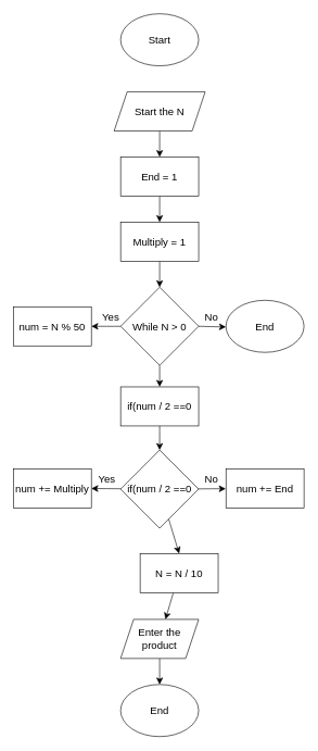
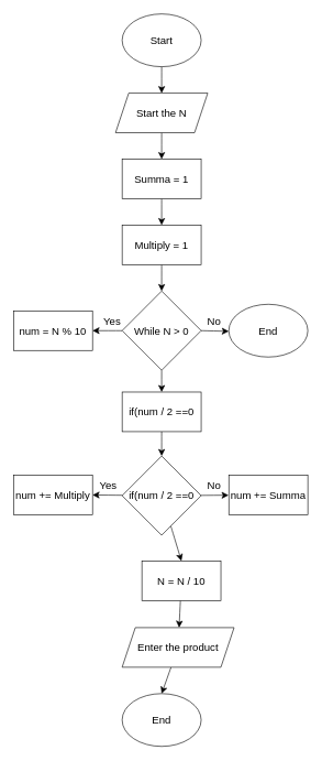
  <mxCell id="0" />
  <mxCell id="1" parent="0" />
+ <mxCell id="2" style="edgeStyle=none;curved=1;rounded=0;orthogonalLoop=1;jettySize=auto;html=1;entryX=0.5;entryY=0;entryDx=0;entryDy=0;fontSize=12;startSize=8;endSize=8;" parent="1" source="3" target="5" edge="1"><mxGeometry relative="1" as="geometry" /></mxCell>
  <mxCell id="3" value="Start" style="ellipse;whiteSpace=wrap;html=1;fontSize=16;" parent="1" vertex="1"><mxGeometry x="185" y="20" width="120" height="80" as="geometry" /></mxCell>
  <mxCell id="4" style="edgeStyle=none;curved=1;rounded=0;orthogonalLoop=1;jettySize=auto;html=1;fontSize=12;startSize=8;endSize=8;" parent="1" source="5" target="7" edge="1"><mxGeometry relative="1" as="geometry" /></mxCell>
  <mxCell id="5" value="Start the N" style="shape=parallelogram;perimeter=parallelogramPerimeter;whiteSpace=wrap;html=1;fixedSize=1;fontSize=16;" parent="1" vertex="1"><mxGeometry x="175" y="140" width="140" height="60" as="geometry" /></mxCell>
  <mxCell id="6" style="edgeStyle=none;curved=1;rounded=0;orthogonalLoop=1;jettySize=auto;html=1;fontSize=12;startSize=8;endSize=8;" parent="1" source="7" target="9" edge="1"><mxGeometry relative="1" as="geometry" /></mxCell>
- <mxCell id="7" value="End = 1" style="rounded=0;whiteSpace=wrap;html=1;fontSize=16;" parent="1" vertex="1"><mxGeometry x="185" y="240" width="120" height="60" as="geometry" /></mxCell>
+ <mxCell id="7" value="Summa = 1" style="rounded=0;whiteSpace=wrap;html=1;fontSize=16;" parent="1" vertex="1"><mxGeometry x="185" y="240" width="120" height="60" as="geometry" /></mxCell>
  <mxCell id="8" style="edgeStyle=none;curved=1;rounded=0;orthogonalLoop=1;jettySize=auto;html=1;fontSize=12;startSize=8;endSize=8;" parent="1" source="9" target="12" edge="1"><mxGeometry relative="1" as="geometry" /></mxCell>
  <mxCell id="9" value="Multiply = 1" style="rounded=0;whiteSpace=wrap;html=1;fontSize=16;" parent="1" vertex="1"><mxGeometry x="185" y="340" width="120" height="60" as="geometry" /></mxCell>
  <mxCell id="10" style="edgeStyle=none;curved=1;rounded=0;orthogonalLoop=1;jettySize=auto;html=1;entryX=0;entryY=1;entryDx=0;entryDy=0;fontSize=12;startSize=8;endSize=8;" parent="1" source="12" target="14" edge="1"><mxGeometry relative="1" as="geometry" /></mxCell>
  <mxCell id="11" style="edgeStyle=none;curved=1;rounded=0;orthogonalLoop=1;jettySize=auto;html=1;fontSize=12;startSize=8;endSize=8;" parent="1" source="12" target="17" edge="1"><mxGeometry relative="1" as="geometry" /></mxCell>
  <mxCell id="12" value="While N &amp;gt; 0" style="rhombus;whiteSpace=wrap;html=1;fontSize=16;" parent="1" vertex="1"><mxGeometry x="185" y="440" width="120" height="120" as="geometry" /></mxCell>
- <mxCell id="13" value="num = N % 50" style="rounded=0;whiteSpace=wrap;html=1;fontSize=16;" parent="1" vertex="1"><mxGeometry x="20" y="470" width="120" height="60" as="geometry" /></mxCell>
+ <mxCell id="13" value="num = N % 10" style="rounded=0;whiteSpace=wrap;html=1;fontSize=16;" parent="1" vertex="1"><mxGeometry x="20" y="470" width="120" height="60" as="geometry" /></mxCell>
  <mxCell id="14" value="Yes" style="text;html=1;strokeColor=none;fillColor=none;align=center;verticalAlign=middle;whiteSpace=wrap;rounded=0;fontSize=16;" parent="1" vertex="1"><mxGeometry x="140" y="470" width="60" height="30" as="geometry" /></mxCell>
  <mxCell id="15" value="No" style="text;html=1;strokeColor=none;fillColor=none;align=center;verticalAlign=middle;whiteSpace=wrap;rounded=0;fontSize=16;" parent="1" vertex="1"><mxGeometry x="295" y="470" width="60" height="30" as="geometry" /></mxCell>
  <mxCell id="16" style="edgeStyle=none;curved=1;rounded=0;orthogonalLoop=1;jettySize=auto;html=1;fontSize=12;startSize=8;endSize=8;" parent="1" source="17" target="20" edge="1"><mxGeometry relative="1" as="geometry" /></mxCell>
  <mxCell id="17" value="if(num / 2 ==0" style="rounded=0;whiteSpace=wrap;html=1;fontSize=16;" parent="1" vertex="1"><mxGeometry x="185" y="593" width="120" height="60" as="geometry" /></mxCell>
  <mxCell id="18" style="edgeStyle=none;curved=1;rounded=0;orthogonalLoop=1;jettySize=auto;html=1;entryX=1;entryY=0.5;entryDx=0;entryDy=0;fontSize=12;startSize=8;endSize=8;" parent="1" source="20" target="21" edge="1"><mxGeometry relative="1" as="geometry" /></mxCell>
  <mxCell id="19" style="edgeStyle=none;curved=1;rounded=0;orthogonalLoop=1;jettySize=auto;html=1;entryX=0.5;entryY=0;entryDx=0;entryDy=0;fontSize=12;startSize=8;endSize=8;" parent="1" source="20" target="26" edge="1"><mxGeometry relative="1" as="geometry" /></mxCell>
  <mxCell id="20" value="if(num / 2 ==0" style="rhombus;whiteSpace=wrap;html=1;fontSize=16;" parent="1" vertex="1"><mxGeometry x="185" y="690" width="120" height="120" as="geometry" /></mxCell>
  <mxCell id="21" value="num += Multiply" style="rounded=0;whiteSpace=wrap;html=1;fontSize=16;" parent="1" vertex="1"><mxGeometry x="20" y="719" width="120" height="60" as="geometry" /></mxCell>
  <mxCell id="22" value="Yes" style="text;html=1;strokeColor=none;fillColor=none;align=center;verticalAlign=middle;whiteSpace=wrap;rounded=0;fontSize=16;" parent="1" vertex="1"><mxGeometry x="134" y="719" width="60" height="30" as="geometry" /></mxCell>
- <mxCell id="23" value="num += End" style="rounded=0;whiteSpace=wrap;html=1;fontSize=16;" parent="1" vertex="1"><mxGeometry x="347" y="719" width="120" height="60" as="geometry" /></mxCell>
+ <mxCell id="23" value="num += Summa" style="rounded=0;whiteSpace=wrap;html=1;fontSize=16;" parent="1" vertex="1"><mxGeometry x="347" y="719" width="120" height="60" as="geometry" /></mxCell>
  <mxCell id="24" value="No" style="text;html=1;strokeColor=none;fillColor=none;align=center;verticalAlign=middle;whiteSpace=wrap;rounded=0;fontSize=16;" parent="1" vertex="1"><mxGeometry x="295" y="719" width="60" height="30" as="geometry" /></mxCell>
  <mxCell id="25" style="edgeStyle=none;curved=1;rounded=0;orthogonalLoop=1;jettySize=auto;html=1;fontSize=12;startSize=8;endSize=8;" parent="1" source="26" target="28" edge="1"><mxGeometry relative="1" as="geometry" /></mxCell>
  <mxCell id="26" value="N = N / 10" style="rounded=0;whiteSpace=wrap;html=1;fontSize=16;" parent="1" vertex="1"><mxGeometry x="215" y="849" width="120" height="60" as="geometry" /></mxCell>
  <mxCell id="27" style="edgeStyle=none;curved=1;rounded=0;orthogonalLoop=1;jettySize=auto;html=1;entryX=0.5;entryY=0;entryDx=0;entryDy=0;fontSize=12;startSize=8;endSize=8;" parent="1" source="28" target="29" edge="1"><mxGeometry relative="1" as="geometry" /></mxCell>
- <mxCell id="28" value="Enter the product" style="shape=parallelogram;perimeter=parallelogramPerimeter;whiteSpace=wrap;html=1;fixedSize=1;fontSize=16;" parent="1" vertex="1"><mxGeometry x="185" y="950" width="120" height="60" as="geometry" /></mxCell>
+ <mxCell id="28" value="Enter the product" style="shape=parallelogram;perimeter=parallelogramPerimeter;whiteSpace=wrap;html=1;fixedSize=1;fontSize=16;" parent="1" vertex="1"><mxGeometry x="185" y="950" width="170" height="60" as="geometry" /></mxCell>
  <mxCell id="29" value="End" style="ellipse;whiteSpace=wrap;html=1;fontSize=16;" parent="1" vertex="1"><mxGeometry x="185" y="1050" width="120" height="80" as="geometry" /></mxCell>
  <mxCell id="30" value="End" style="ellipse;whiteSpace=wrap;html=1;fontSize=16;" parent="1" vertex="1"><mxGeometry x="347" y="460" width="120" height="80" as="geometry" /></mxCell>
  <mxCell id="31" style="edgeStyle=none;curved=1;rounded=0;orthogonalLoop=1;jettySize=auto;html=1;fontSize=12;startSize=8;endSize=8;entryX=-0.001;entryY=0.513;entryDx=0;entryDy=0;entryPerimeter=0;exitX=0.164;exitY=0.998;exitDx=0;exitDy=0;exitPerimeter=0;" parent="1" source="15" edge="1"><mxGeometry relative="1" as="geometry"><mxPoint x="305.12" y="500" as="sourcePoint" /><mxPoint x="347" y="501.04" as="targetPoint" /></mxGeometry></mxCell>
  <mxCell id="32" style="edgeStyle=none;curved=1;rounded=0;orthogonalLoop=1;jettySize=auto;html=1;entryX=0.861;entryY=1.011;entryDx=0;entryDy=0;entryPerimeter=0;fontSize=12;startSize=8;endSize=8;" parent="1" source="20" target="24" edge="1"><mxGeometry relative="1" as="geometry" /></mxCell>
